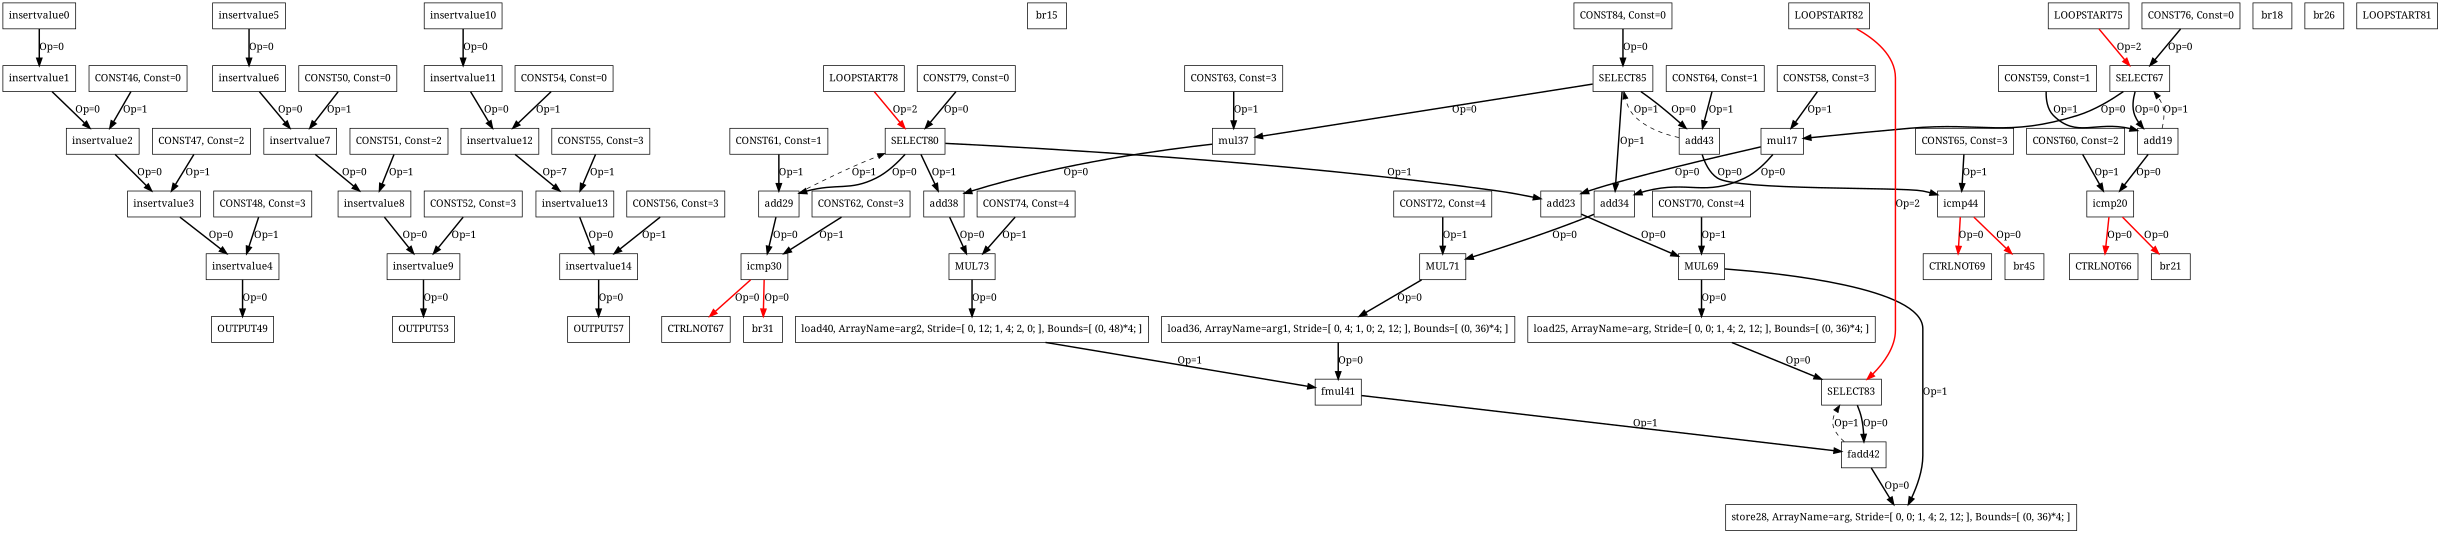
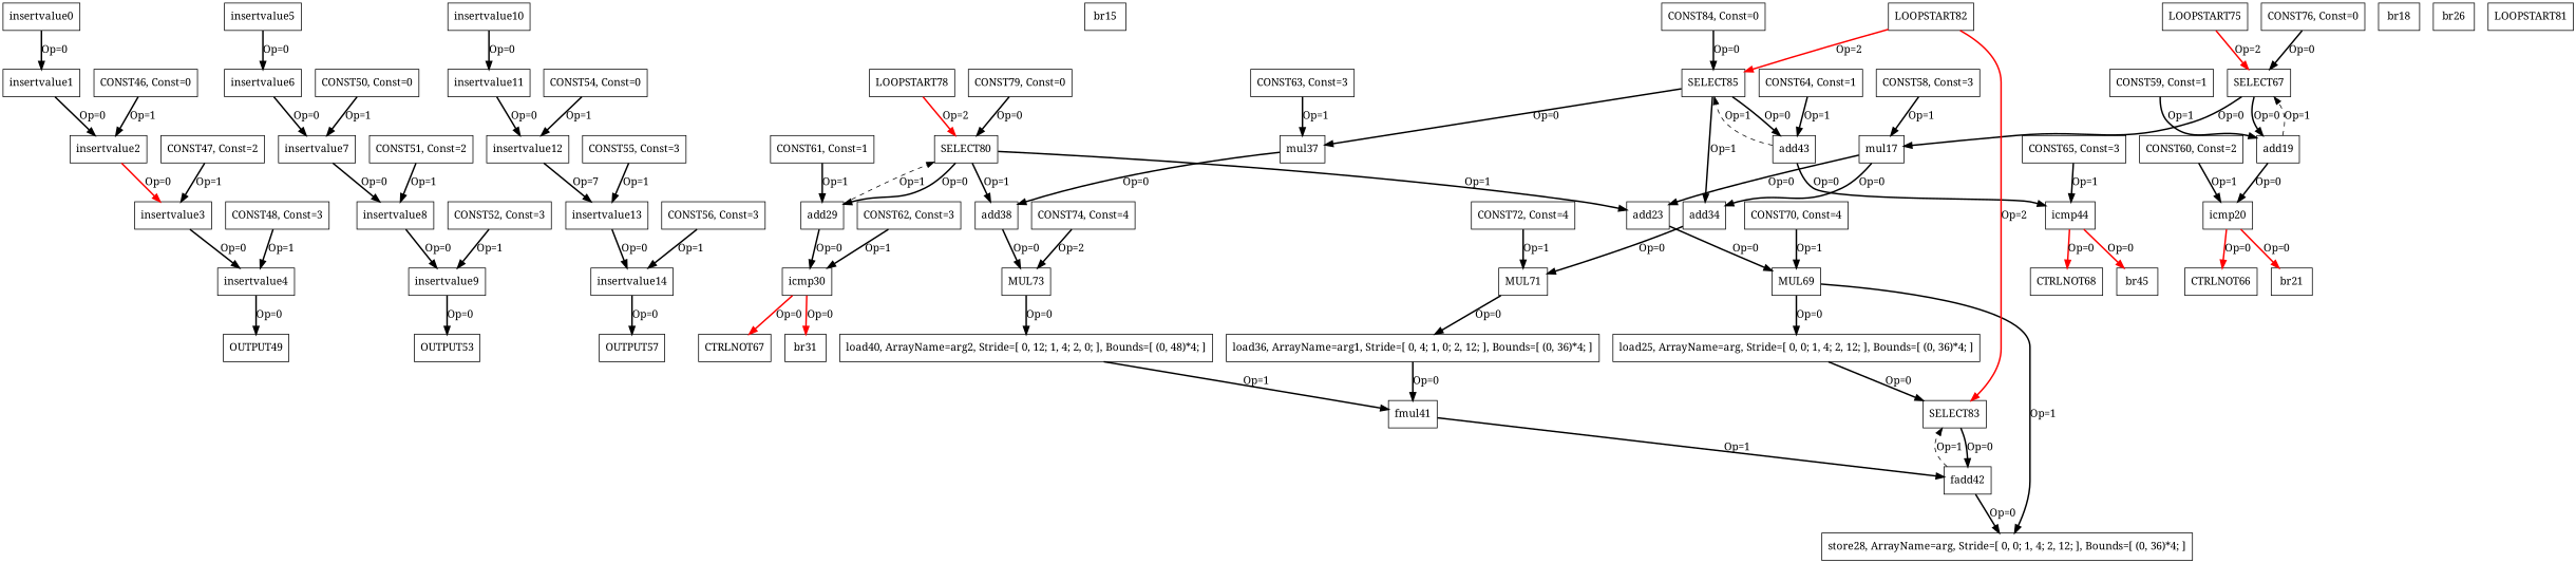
  digraph {
    fontname="Noto Serif"
    node [color=black fontname="Noto Serif" shape=box]
    edge [color=black fontname="Noto Serif" style=bold]
    n1 [label=insertvalue0]
    n2 [label=insertvalue1]
    n3 [label=insertvalue2]
    n4 [label=insertvalue3]
    n5 [label=insertvalue4]
    n6 [label=OUTPUT49]
    n7 [label=insertvalue5]
    n8 [label=insertvalue6]
    n9 [label=insertvalue7]
    n10 [label=insertvalue8]
    n11 [label=insertvalue9]
    n12 [label=OUTPUT53]
    n13 [label=insertvalue10]
    n14 [label=insertvalue11]
    n15 [label=insertvalue12]
    n16 [label=insertvalue13]
    n17 [label=insertvalue14]
    n18 [label=OUTPUT57]
    n19 [label=br15]
    n20 [label=mul17]
    n21 [label=add23]
    n22 [label=add34]
    n23 [label=MUL69]
    n24 [label=MUL71]
    n25 [label=br18]
    n26 [label=add19]
    n27 [label=icmp20]
    n28 [label=SELECT67]
    n29 [label=br21]
    n30 [label=CTRLNOT66]
    n31 [label="load25, ArrayName=arg, Stride=[ 0, 0; 1, 4; 2, 12; ], Bounds=[ (0, 36)*4; ]"]
    n32 [label="store28, ArrayName=arg, Stride=[ 0, 0; 1, 4; 2, 12; ], Bounds=[ (0, 36)*4; ]"]
    n33 [label=SELECT83]
    n34 [label=fadd42]
    n35 [label=br26]
    n36 [label=add29]
    n37 [label=icmp30]
    n38 [label=SELECT80]
    n39 [label=br31]
    n40 [label=CTRLNOT67]
    n41 [label=add38]
    n42 [label="load36, ArrayName=arg1, Stride=[ 0, 4; 1, 0; 2, 12; ], Bounds=[ (0, 36)*4; ]"]
    n43 [label=fmul41]
    n44 [label=mul37]
    n45 [label=MUL73]
    n46 [label="load40, ArrayName=arg2, Stride=[ 0, 12; 1, 4; 2, 0; ], Bounds=[ (0, 48)*4; ]"]
    n47 [label=add43]
    n48 [label=icmp44]
    n49 [label=SELECT85]
    n50 [label=br45]
-   n51 [label=CTRLNOT69]
+   n51 [label=CTRLNOT68]
    n52 [label="CONST46, Const=0"]
    n53 [label="CONST47, Const=2"]
    n54 [label="CONST48, Const=3"]
    n55 [label="CONST50, Const=0"]
    n56 [label="CONST51, Const=2"]
    n57 [label="CONST52, Const=3"]
    n58 [label="CONST54, Const=0"]
    n59 [label="CONST55, Const=3"]
    n60 [label="CONST56, Const=3"]
    n61 [label="CONST58, Const=3"]
    n62 [label="CONST59, Const=1"]
    n63 [label="CONST60, Const=2"]
    n64 [label="CONST61, Const=1"]
    n65 [label="CONST62, Const=3"]
    n66 [label="CONST63, Const=3"]
    n67 [label="CONST64, Const=1"]
    n68 [label="CONST65, Const=3"]
    n69 [label="CONST70, Const=4"]
    n70 [label="CONST72, Const=4"]
    n71 [label="CONST74, Const=4"]
    n72 [label=LOOPSTART75]
    n73 [label="CONST76, Const=0"]
    n74 [label=LOOPSTART78]
    n75 [label="CONST79, Const=0"]
    n76 [label=LOOPSTART81]
    n77 [label=LOOPSTART82]
    n78 [label="CONST84, Const=0"]
    n1 -> n2 [label="Op=0"]
    n2 -> n3 [label="Op=0"]
-   n3 -> n4 [label="Op=0"]
+   n3 -> n4 [color=red label="Op=0"]
    n4 -> n5 [label="Op=0"]
    n5 -> n6 [label="Op=0"]
    n7 -> n8 [label="Op=0"]
    n8 -> n9 [label="Op=0"]
    n9 -> n10 [label="Op=0"]
    n10 -> n11 [label="Op=0"]
    n11 -> n12 [label="Op=0"]
    n13 -> n14 [label="Op=0"]
    n14 -> n15 [label="Op=0"]
    n15 -> n16 [label="Op=7"]
    n16 -> n17 [label="Op=0"]
    n17 -> n18 [label="Op=0"]
    n20 -> n21 [label="Op=0"]
    n20 -> n22 [label="Op=0"]
    n21 -> n23 [label="Op=0"]
    n22 -> n24 [label="Op=0"]
    n23 -> n31 [label="Op=0"]
    n23 -> n32 [label="Op=1"]
    n24 -> n42 [label="Op=0"]
    n26 -> n27 [label="Op=0"]
    n26 -> n28 [label="Op=1" style=dashed]
    n27 -> n29 [color=red label="Op=0"]
    n27 -> n30 [color=red label="Op=0"]
    n28 -> n20 [label="Op=0"]
    n28 -> n26 [label="Op=0"]
    n31 -> n33 [label="Op=0"]
    n33 -> n34 [label="Op=0"]
    n34 -> n32 [label="Op=0"]
    n34 -> n33 [label="Op=1" style=dashed]
    n36 -> n37 [label="Op=0"]
    n36 -> n38 [label="Op=1" style=dashed]
    n37 -> n39 [color=red label="Op=0"]
    n37 -> n40 [color=red label="Op=0"]
    n38 -> n21 [label="Op=1"]
    n38 -> n36 [label="Op=0"]
    n38 -> n41 [label="Op=1"]
    n41 -> n45 [label="Op=0"]
    n42 -> n43 [label="Op=0"]
    n43 -> n34 [label="Op=1"]
    n44 -> n41 [label="Op=0"]
    n45 -> n46 [label="Op=0"]
    n46 -> n43 [label="Op=1"]
    n47 -> n48 [label="Op=0"]
    n47 -> n49 [label="Op=1" style=dashed]
    n48 -> n50 [color=red label="Op=0"]
    n48 -> n51 [color=red label="Op=0"]
    n49 -> n22 [label="Op=1"]
    n49 -> n44 [label="Op=0"]
    n49 -> n47 [label="Op=0"]
    n52 -> n3 [label="Op=1"]
    n53 -> n4 [label="Op=1"]
    n54 -> n5 [label="Op=1"]
    n55 -> n9 [label="Op=1"]
    n56 -> n10 [label="Op=1"]
    n57 -> n11 [label="Op=1"]
    n58 -> n15 [label="Op=1"]
    n59 -> n16 [label="Op=1"]
    n60 -> n17 [label="Op=1"]
    n61 -> n20 [label="Op=1"]
    n62 -> n26 [label="Op=1"]
    n63 -> n27 [label="Op=1"]
    n64 -> n36 [label="Op=1"]
    n65 -> n37 [label="Op=1"]
    n66 -> n44 [label="Op=1"]
    n67 -> n47 [label="Op=1"]
    n68 -> n48 [label="Op=1"]
    n69 -> n23 [label="Op=1"]
    n70 -> n24 [label="Op=1"]
-   n71 -> n45 [label="Op=1"]
+   n71 -> n45 [label="Op=2"]
    n72 -> n28 [color=red label="Op=2"]
    n73 -> n28 [label="Op=0"]
    n74 -> n38 [color=red label="Op=2"]
    n75 -> n38 [label="Op=0"]
    n77 -> n33 [color=red label="Op=2"]
+   n77 -> n49 [color=red label="Op=2"]
    n78 -> n49 [label="Op=0"]
  }
